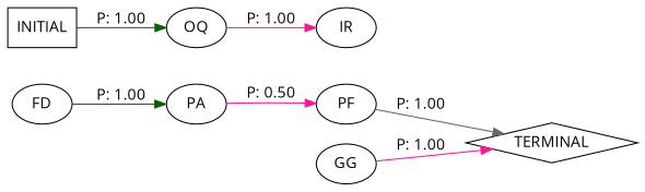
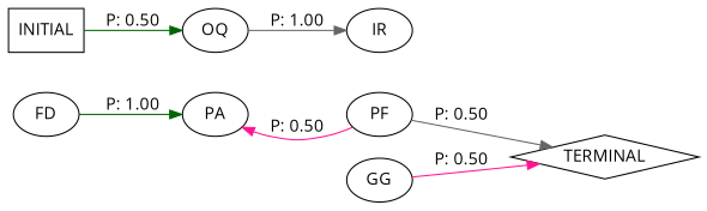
  digraph {
    fontname="Open Sans"
    rankdir=LR
    node [fontname="Open Sans"]
    edge [color=darkgreen fontname="Open Sans"]
    n1 [label=FD]
    n2 [label=PA]
    n3 [label=PF]
    n4 [label=GG]
    n5 [label=TERMINAL shape=diamond]
    n6 [label=IR]
    n7 [label=OQ]
    n8 [label=INITIAL shape=box]
    n1 -> n2 [label="P: 1.00"]
-   n2 -> n3 [color=deeppink label="P: 0.50"]
-   n3 -> n5 [color=gray40 label="P: 1.00"]
-   n4 -> n5 [color=deeppink label="P: 1.00"]
-   n7 -> n6 [color=deeppink label="P: 1.00"]
-   n8 -> n7 [label="P: 1.00"]
+   n3 -> n2 [color=deeppink label="P: 0.50"]
+   n3 -> n5 [color=gray40 label="P: 0.50"]
+   n4 -> n5 [color=deeppink label="P: 0.50"]
+   n7 -> n6 [color=gray40 label="P: 1.00"]
+   n8 -> n7 [label="P: 0.50"]
  }
